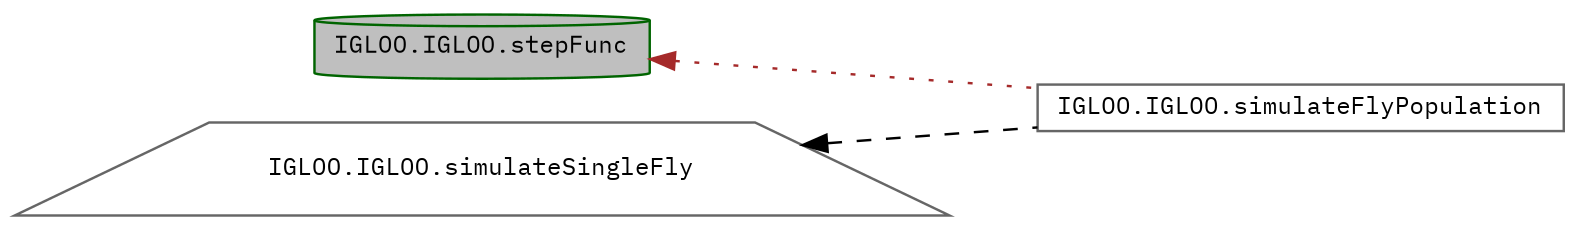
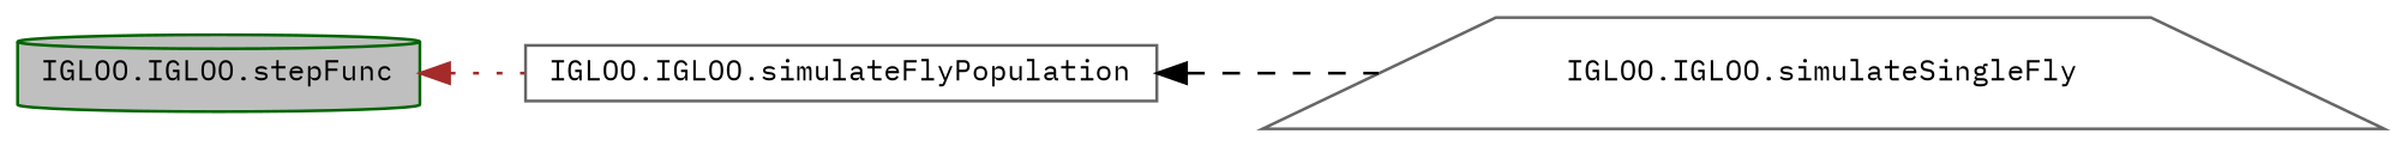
  digraph {
    fontname="IBM Plex Mono"
    rankdir=LR
    node [color=gray40 fillcolor=white fontname="IBM Plex Mono" fontsize=10 style=filled]
    edge [dir=back fontname="IBM Plex Mono" fontsize=10 labelfontname=Helvetica labelfontsize=10]
    n1 [color=darkgreen fillcolor=grey75 fontcolor=black height=0.2 label="IGLOO.IGLOO.stepFunc" shape=cylinder width=0.4]
    n2 [height=0.2 label="IGLOO.IGLOO.simulateFlyPopulation" shape=box width=0.4]
    n3 [height=0.2 label="IGLOO.IGLOO.simulateSingleFly" shape=trapezium width=0.4]
    n1 -> n2 [color=brown style=dotted]
-   n3 -> n2 [color=black style=dashed]
+   n2 -> n3 [color=black style=dashed]
  }
